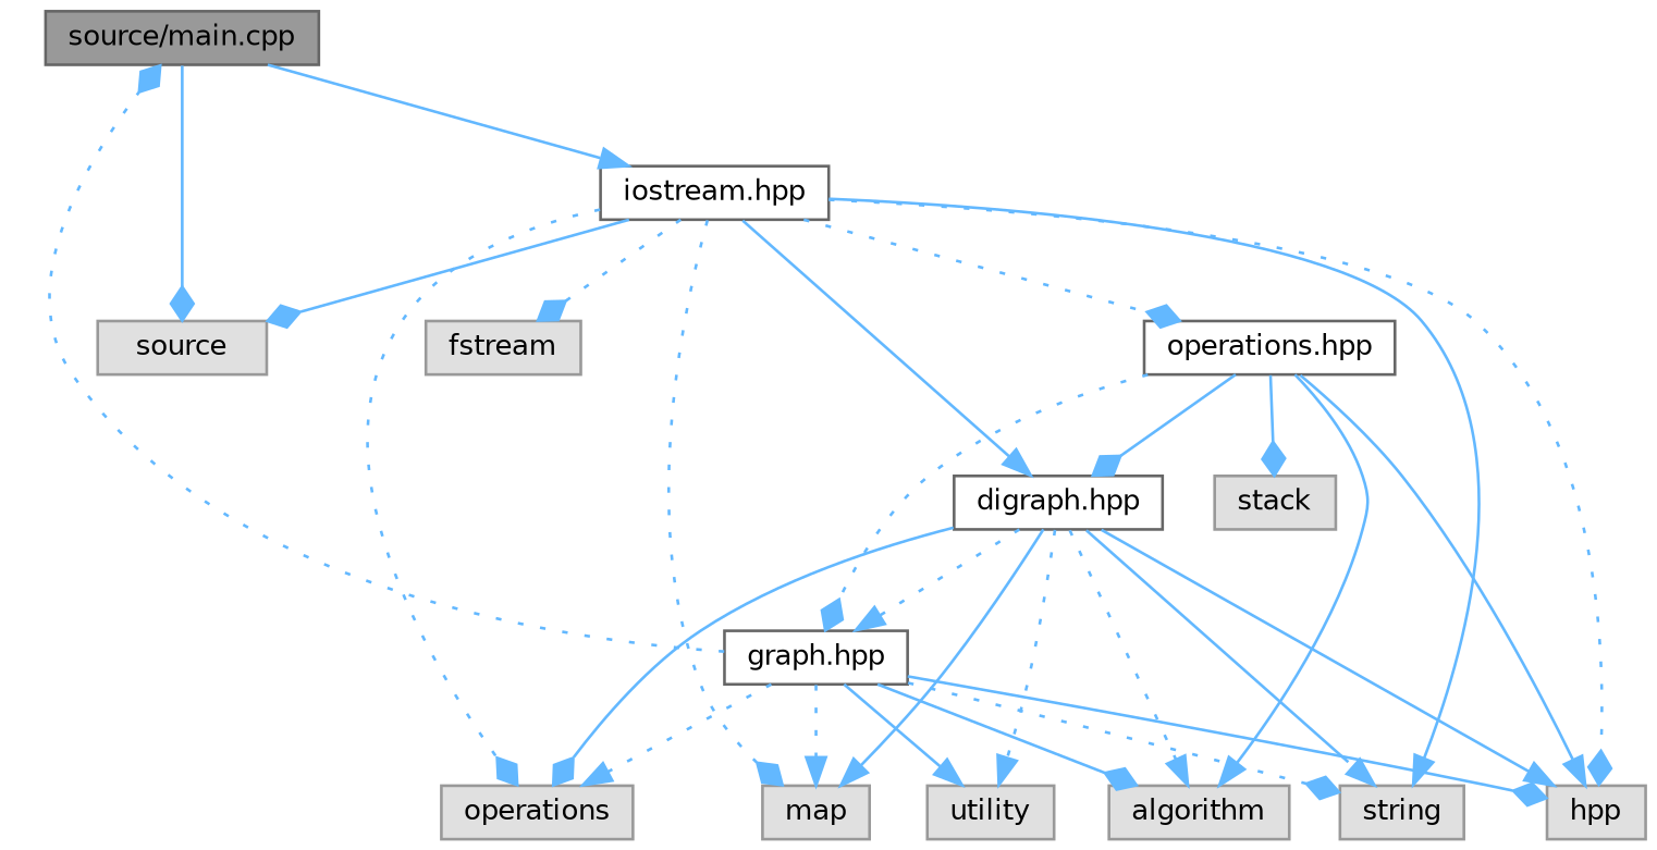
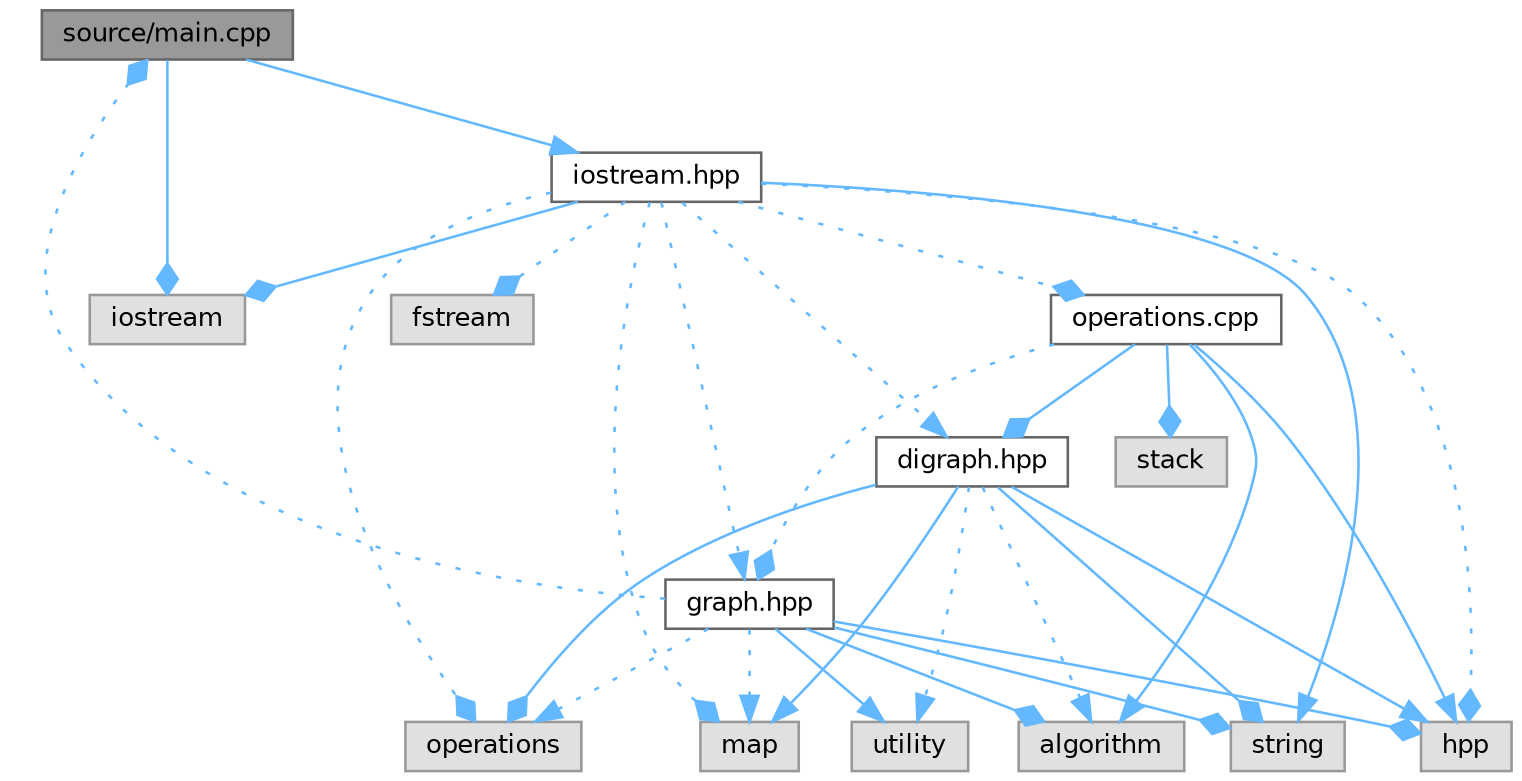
  digraph {
    node [color=grey60 fillcolor="#E0E0E0" fontname=Helvetica fontsize=10 shape=box style=filled]
    edge [arrowhead=diamond color=steelblue1 fontname=Helvetica fontsize=10 labelfontname=Helvetica labelfontsize=10 style=solid]
    n1 [color=gray40 fillcolor=grey60 fontcolor=black height=0.2 label="source/main.cpp" width=0.4]
-   n2 [height=0.2 label=source width=0.4]
+   n2 [height=0.2 label=iostream width=0.4]
    n3 [color=grey40 fillcolor=white height=0.2 label="iostream.hpp" width=0.4]
    n4 [height=0.2 label=string width=0.4]
    n5 [height=0.2 label=fstream width=0.4]
    n6 [height=0.2 label=operations width=0.4]
    n7 [height=0.2 label=map width=0.4]
    n8 [height=0.2 label=hpp width=0.4]
    n9 [color=grey40 fillcolor=white height=0.2 label="graph.hpp" width=0.4]
    n10 [color=grey40 fillcolor=white height=0.2 label="digraph.hpp" width=0.4]
-   n11 [color=grey40 fillcolor=white height=0.2 label="operations.hpp" width=0.4]
+   n11 [color=grey40 fillcolor=white height=0.2 label="operations.cpp" width=0.4]
    n12 [height=0.2 label=utility width=0.4]
    n13 [height=0.2 label=algorithm width=0.4]
    n14 [height=0.2 label=stack width=0.4]
    n1 -> n2
    n1 -> n3 [arrowhead=normal]
    n3 -> n2
    n3 -> n4 [arrowhead=normal]
    n3 -> n5 [style=dotted]
    n3 -> n6 [style=dotted]
    n3 -> n7 [style=dotted]
    n3 -> n8 [style=dotted]
-   n10 -> n9 [arrowhead=normal style=dotted]
-   n3 -> n10 [arrowhead=normal]
+   n3 -> n9 [arrowhead=normal style=dotted]
+   n3 -> n10 [arrowhead=normal style=dotted]
    n3 -> n11 [style=dotted]
    n9 -> n1 [style=dotted]
-   n9 -> n4 [style=dotted]
+   n9 -> n4
    n9 -> n6 [arrowhead=normal style=dotted]
    n9 -> n7 [arrowhead=normal style=dotted]
    n9 -> n8
    n9 -> n12 [arrowhead=normal]
    n9 -> n13
-   n10 -> n4 [arrowhead=normal]
+   n10 -> n4
    n10 -> n6
    n10 -> n7 [arrowhead=normal]
    n10 -> n8 [arrowhead=normal]
    n10 -> n12 [arrowhead=normal style=dotted]
    n10 -> n13 [arrowhead=normal style=dotted]
    n11 -> n8 [arrowhead=normal]
    n11 -> n9 [style=dotted]
    n11 -> n10
    n11 -> n13 [arrowhead=normal]
    n11 -> n14
  }
